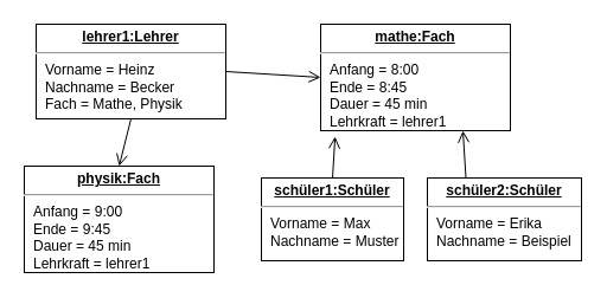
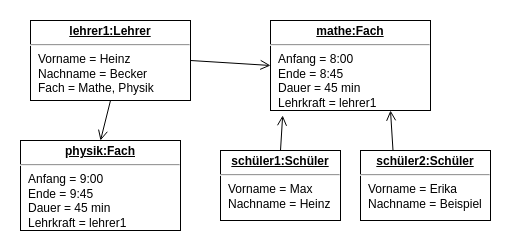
  <mxCell id="0" />
  <mxCell id="1" parent="0" />
  <mxCell id="2" value="&lt;p style=&quot;margin: 0px ; margin-top: 4px ; text-align: center ; text-decoration: underline&quot;&gt;&lt;b&gt;lehrer1:Lehrer&lt;/b&gt;&lt;/p&gt;&lt;hr&gt;&lt;p style=&quot;margin: 0px ; margin-left: 8px&quot;&gt;Vorname = Heinz&lt;br&gt;Nachname = Becker&lt;/p&gt;&lt;p style=&quot;margin: 0px ; margin-left: 8px&quot;&gt;Fach = Mathe, Physik&lt;br&gt;&lt;/p&gt;" style="verticalAlign=top;align=left;overflow=fill;fontSize=12;fontFamily=Helvetica;html=1;" vertex="1" parent="1"><mxGeometry x="30" y="20" width="160" height="80" as="geometry" /></mxCell>
  <mxCell id="3" value="&lt;p style=&quot;margin: 0px ; margin-top: 4px ; text-align: center ; text-decoration: underline&quot;&gt;&lt;b&gt;mathe:Fach&lt;/b&gt;&lt;/p&gt;&lt;hr&gt;&lt;p style=&quot;margin: 0px ; margin-left: 8px&quot;&gt;Anfang = 8:00&lt;/p&gt;&lt;p style=&quot;margin: 0px ; margin-left: 8px&quot;&gt;Ende = 8:45&lt;br&gt;&lt;/p&gt;&lt;p style=&quot;margin: 0px ; margin-left: 8px&quot;&gt;Dauer = 45 min&lt;/p&gt;&lt;p style=&quot;margin: 0px ; margin-left: 8px&quot;&gt;Lehrkraft = lehrer1&lt;br&gt;&lt;/p&gt;" style="verticalAlign=top;align=left;overflow=fill;fontSize=12;fontFamily=Helvetica;html=1;" vertex="1" parent="1"><mxGeometry x="270" y="20" width="160" height="90" as="geometry" /></mxCell>
- <mxCell id="4" value="&lt;p style=&quot;margin: 0px ; margin-top: 4px ; text-align: center ; text-decoration: underline&quot;&gt;&lt;b&gt;schüler1:Schüler&lt;/b&gt;&lt;/p&gt;&lt;hr&gt;&lt;p style=&quot;margin: 0px ; margin-left: 8px&quot;&gt;Vorname = Max&lt;/p&gt;&lt;p style=&quot;margin: 0px ; margin-left: 8px&quot;&gt;Nachname = Muster&lt;br&gt;&lt;/p&gt;&lt;p style=&quot;margin: 0px ; margin-left: 8px&quot;&gt;&lt;br&gt;&lt;/p&gt;" style="verticalAlign=top;align=left;overflow=fill;fontSize=12;fontFamily=Helvetica;html=1;" vertex="1" parent="1"><mxGeometry x="220" y="150" width="120" height="70" as="geometry" /></mxCell>
+ <mxCell id="4" value="&lt;p style=&quot;margin: 0px ; margin-top: 4px ; text-align: center ; text-decoration: underline&quot;&gt;&lt;b&gt;schüler1:Schüler&lt;/b&gt;&lt;/p&gt;&lt;hr&gt;&lt;p style=&quot;margin: 0px ; margin-left: 8px&quot;&gt;Vorname = Max&lt;/p&gt;&lt;p style=&quot;margin: 0px ; margin-left: 8px&quot;&gt;Nachname = Heinz&lt;br&gt;&lt;/p&gt;&lt;p style=&quot;margin: 0px ; margin-left: 8px&quot;&gt;&lt;br&gt;&lt;/p&gt;" style="verticalAlign=top;align=left;overflow=fill;fontSize=12;fontFamily=Helvetica;html=1;" vertex="1" parent="1"><mxGeometry x="220" y="150" width="120" height="70" as="geometry" /></mxCell>
  <mxCell id="5" value="&lt;p style=&quot;margin: 0px ; margin-top: 4px ; text-align: center ; text-decoration: underline&quot;&gt;&lt;b&gt;schüler2:Schüler&lt;/b&gt;&lt;/p&gt;&lt;hr&gt;&lt;p style=&quot;margin: 0px ; margin-left: 8px&quot;&gt;Vorname = Erika&lt;br&gt;&lt;/p&gt;&lt;p style=&quot;margin: 0px ; margin-left: 8px&quot;&gt;Nachname = Beispiel&lt;br&gt;&lt;/p&gt;&lt;p style=&quot;margin: 0px ; margin-left: 8px&quot;&gt;&lt;br&gt;&lt;/p&gt;" style="verticalAlign=top;align=left;overflow=fill;fontSize=12;fontFamily=Helvetica;html=1;" vertex="1" parent="1"><mxGeometry x="360" y="150" width="130" height="70" as="geometry" /></mxCell>
  <mxCell id="6" value="" style="endArrow=open;startArrow=none;endFill=0;startFill=0;endSize=8;html=1;verticalAlign=bottom;labelBackgroundColor=none;strokeWidth=1;exitX=1;exitY=0.5;exitDx=0;exitDy=0;entryX=0;entryY=0.5;entryDx=0;entryDy=0;" edge="1" parent="1" source="2" target="3"><mxGeometry width="160" relative="1" as="geometry"><mxPoint x="250" y="120" as="sourcePoint" /><mxPoint x="410" y="120" as="targetPoint" /></mxGeometry></mxCell>
  <mxCell id="7" value="" style="endArrow=open;startArrow=none;endFill=0;startFill=0;endSize=8;html=1;verticalAlign=bottom;labelBackgroundColor=none;strokeWidth=1;exitX=0.5;exitY=0;exitDx=0;exitDy=0;entryX=0.076;entryY=1.055;entryDx=0;entryDy=0;entryPerimeter=0;" edge="1" parent="1" source="4" target="3"><mxGeometry width="160" relative="1" as="geometry"><mxPoint x="260" y="130" as="sourcePoint" /><mxPoint x="420" y="130" as="targetPoint" /></mxGeometry></mxCell>
  <mxCell id="8" value="" style="endArrow=open;startArrow=none;endFill=0;startFill=0;endSize=8;html=1;verticalAlign=bottom;labelBackgroundColor=none;strokeWidth=1;exitX=0.25;exitY=0;exitDx=0;exitDy=0;entryX=0.75;entryY=1;entryDx=0;entryDy=0;" edge="1" parent="1" source="5" target="3"><mxGeometry width="160" relative="1" as="geometry"><mxPoint x="290" y="140" as="sourcePoint" /><mxPoint x="430" y="140" as="targetPoint" /></mxGeometry></mxCell>
  <mxCell id="9" value="&lt;p style=&quot;margin: 0px ; margin-top: 4px ; text-align: center ; text-decoration: underline&quot;&gt;&lt;b&gt;physik:Fach&lt;/b&gt;&lt;/p&gt;&lt;hr&gt;&lt;p style=&quot;margin: 0px ; margin-left: 8px&quot;&gt;Anfang = 9:00&lt;br&gt;&lt;/p&gt;&lt;p style=&quot;margin: 0px ; margin-left: 8px&quot;&gt;Ende = 9:45&lt;br&gt;&lt;/p&gt;&lt;p style=&quot;margin: 0px ; margin-left: 8px&quot;&gt;Dauer = 45 min&lt;/p&gt;&lt;p style=&quot;margin: 0px ; margin-left: 8px&quot;&gt;Lehrkraft = lehrer1&lt;br&gt;&lt;/p&gt;" style="verticalAlign=top;align=left;overflow=fill;fontSize=12;fontFamily=Helvetica;html=1;" vertex="1" parent="1"><mxGeometry x="20" y="140" width="160" height="90" as="geometry" /></mxCell>
  <mxCell id="10" value="" style="endArrow=open;startArrow=none;endFill=0;startFill=0;endSize=8;html=1;verticalAlign=bottom;labelBackgroundColor=none;strokeWidth=1;exitX=0.5;exitY=1;exitDx=0;exitDy=0;entryX=0.5;entryY=0;entryDx=0;entryDy=0;" edge="1" parent="1" source="2" target="9"><mxGeometry width="160" relative="1" as="geometry"><mxPoint x="250" y="120" as="sourcePoint" /><mxPoint x="410" y="120" as="targetPoint" /></mxGeometry></mxCell>
